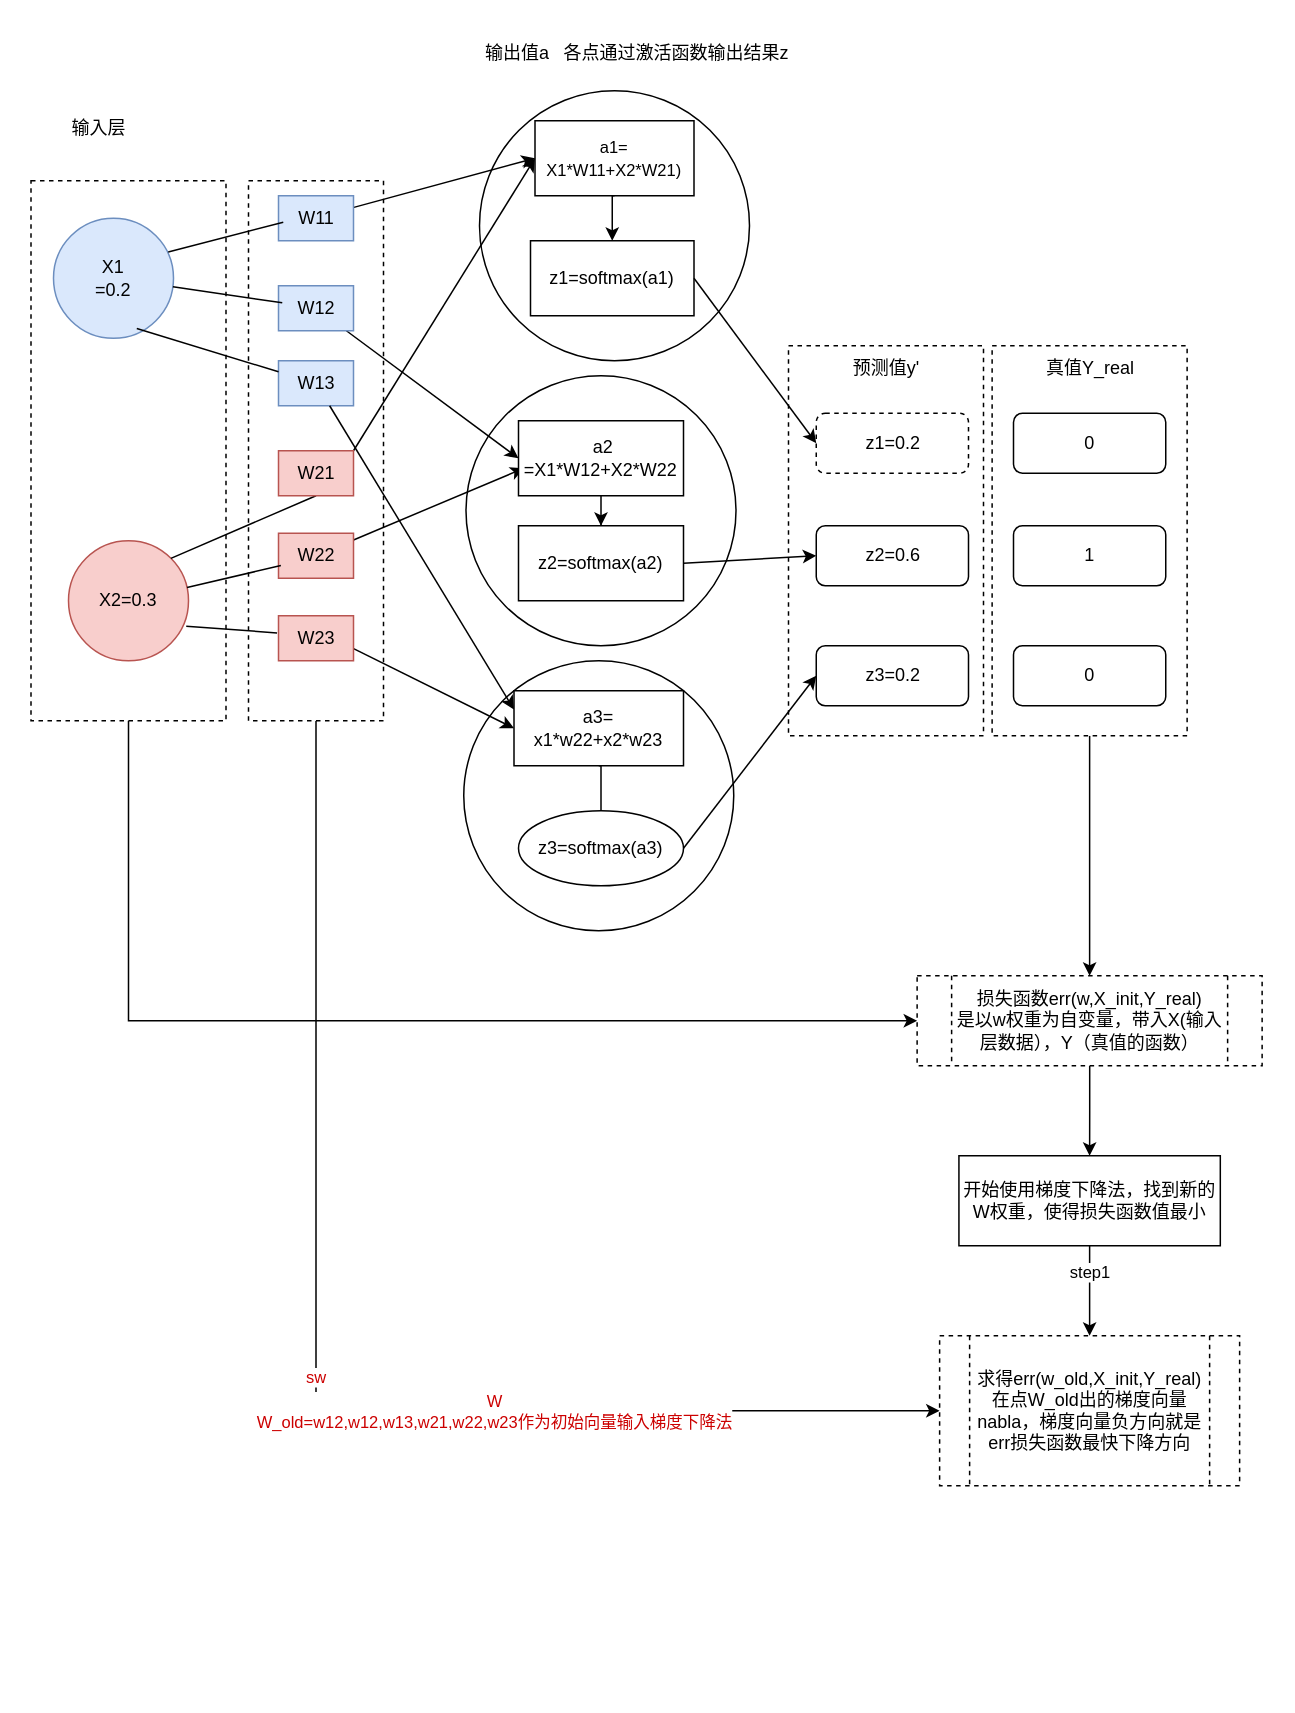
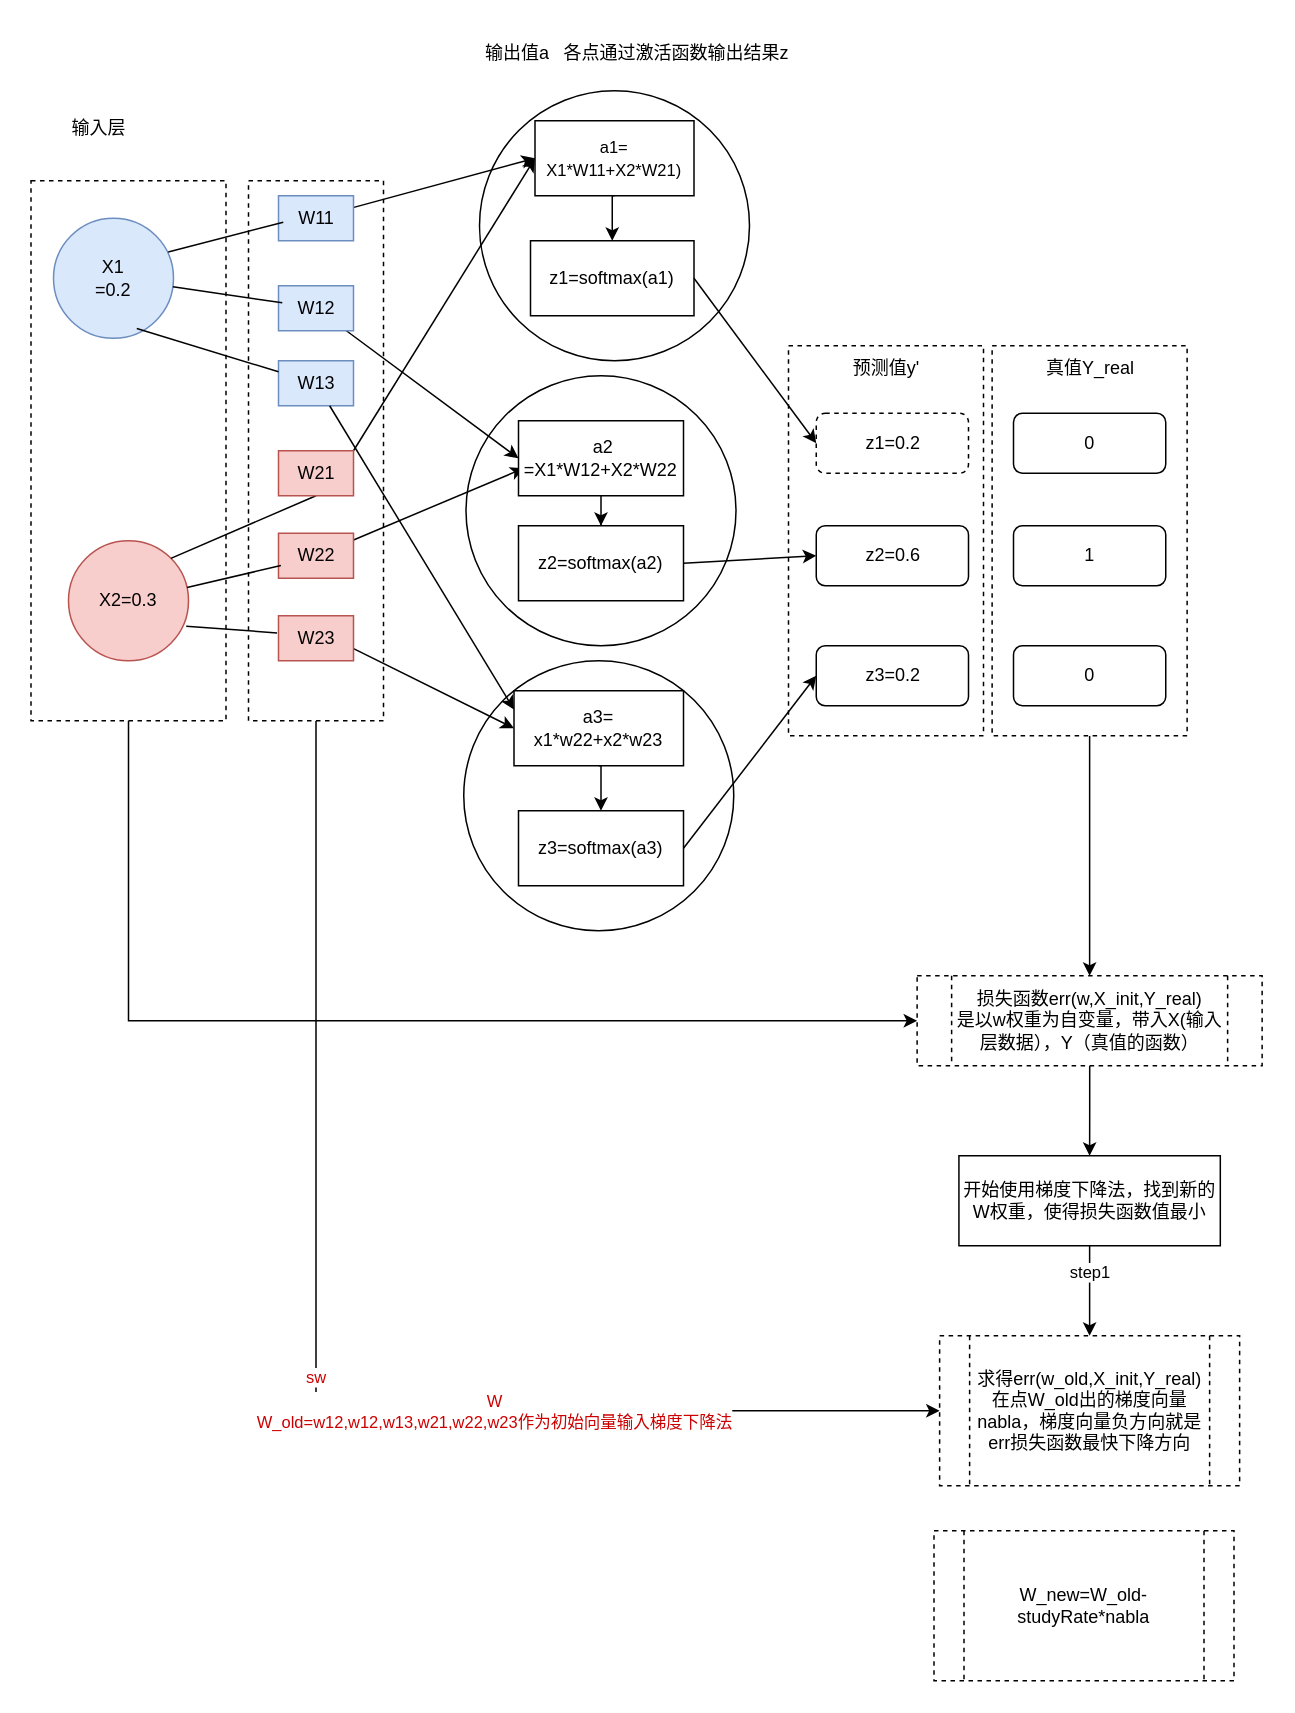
  <mxCell id="0" />
  <mxCell id="1" parent="0" />
  <mxCell id="2" value="" style="rounded=0;whiteSpace=wrap;html=1;dashed=1;" vertex="1" parent="1"><mxGeometry x="20" y="120" width="130" height="360" as="geometry" /></mxCell>
  <mxCell id="3" style="edgeStyle=orthogonalEdgeStyle;rounded=0;orthogonalLoop=1;jettySize=auto;html=1;exitX=0.5;exitY=1;exitDx=0;exitDy=0;entryX=0;entryY=0.5;entryDx=0;entryDy=0;fontColor=#CC0000;" edge="1" parent="1" source="2" target="56"><mxGeometry relative="1" as="geometry" /></mxCell>
  <mxCell id="4" value="sw" style="edgeStyle=orthogonalEdgeStyle;rounded=0;orthogonalLoop=1;jettySize=auto;html=1;exitX=0.5;exitY=1;exitDx=0;exitDy=0;entryX=0;entryY=0.5;entryDx=0;entryDy=0;fontColor=#CC0000;" edge="1" parent="1" source="5" target="57"><mxGeometry relative="1" as="geometry" /></mxCell>
  <mxCell id="5" value="" style="rounded=0;whiteSpace=wrap;html=1;dashed=1;" vertex="1" parent="1"><mxGeometry x="165" y="120" width="90" height="360" as="geometry" /></mxCell>
  <mxCell id="6" style="edgeStyle=orthogonalEdgeStyle;rounded=0;orthogonalLoop=1;jettySize=auto;html=1;entryX=0.5;entryY=0;entryDx=0;entryDy=0;" edge="1" parent="1" source="7" target="56"><mxGeometry relative="1" as="geometry" /></mxCell>
  <mxCell id="7" value="" style="rounded=0;whiteSpace=wrap;html=1;dashed=1;" vertex="1" parent="1"><mxGeometry x="660.75" y="230" width="130" height="260" as="geometry" /></mxCell>
  <mxCell id="8" value="" style="rounded=0;whiteSpace=wrap;html=1;dashed=1;" vertex="1" parent="1"><mxGeometry x="525" y="230" width="130" height="260" as="geometry" /></mxCell>
  <mxCell id="9" value="" style="ellipse;whiteSpace=wrap;html=1;aspect=fixed;" vertex="1" parent="1"><mxGeometry x="308.5" y="440" width="180" height="180" as="geometry" /></mxCell>
  <mxCell id="10" value="" style="ellipse;whiteSpace=wrap;html=1;aspect=fixed;" vertex="1" parent="1"><mxGeometry x="310" y="250" width="180" height="180" as="geometry" /></mxCell>
  <mxCell id="11" value="" style="ellipse;whiteSpace=wrap;html=1;aspect=fixed;" vertex="1" parent="1"><mxGeometry x="319" y="60" width="180" height="180" as="geometry" /></mxCell>
  <mxCell id="12" style="edgeStyle=orthogonalEdgeStyle;rounded=0;orthogonalLoop=1;jettySize=auto;html=1;exitX=0.5;exitY=1;exitDx=0;exitDy=0;" edge="1" parent="1" source="31" target="24"><mxGeometry relative="1" as="geometry"><mxPoint x="419" y="285" as="sourcePoint" /></mxGeometry></mxCell>
  <mxCell id="13" value="X2=0.3" style="ellipse;whiteSpace=wrap;html=1;fillColor=#f8cecc;strokeColor=#b85450;" parent="1" vertex="1"><mxGeometry x="45" y="360" width="80" height="80" as="geometry" /></mxCell>
  <mxCell id="14" value="X1&lt;br&gt;=0.2" style="ellipse;whiteSpace=wrap;html=1;fillColor=#dae8fc;strokeColor=#6c8ebf;" parent="1" vertex="1"><mxGeometry x="35" y="145" width="80" height="80" as="geometry" /></mxCell>
  <mxCell id="15" value="" style="endArrow=classic;html=1;rounded=0;exitX=0.956;exitY=0.281;exitDx=0;exitDy=0;exitPerimeter=0;startArrow=none;entryX=0;entryY=0.5;entryDx=0;entryDy=0;" parent="1" source="32" target="30" edge="1"><mxGeometry width="50" height="50" relative="1" as="geometry"><mxPoint x="175" y="230" as="sourcePoint" /><mxPoint x="325" y="160" as="targetPoint" /></mxGeometry></mxCell>
  <mxCell id="16" value="" style="endArrow=classic;html=1;rounded=0;entryX=0;entryY=0.5;entryDx=0;entryDy=0;startArrow=none;" parent="1" target="31" edge="1" source="34"><mxGeometry width="50" height="50" relative="1" as="geometry"><mxPoint x="185" y="240" as="sourcePoint" /><mxPoint x="305" y="270.6" as="targetPoint" /></mxGeometry></mxCell>
  <mxCell id="17" value="W13" style="text;html=1;align=center;verticalAlign=middle;resizable=0;points=[];autosize=1;strokeColor=#6c8ebf;fillColor=#dae8fc;" parent="1" vertex="1"><mxGeometry x="185" y="240" width="50" height="30" as="geometry" /></mxCell>
  <mxCell id="18" value="" style="endArrow=classic;html=1;rounded=0;exitX=1;exitY=0;exitDx=0;exitDy=0;entryX=0;entryY=0.5;entryDx=0;entryDy=0;startArrow=none;" parent="1" source="22" target="30" edge="1"><mxGeometry width="50" height="50" relative="1" as="geometry"><mxPoint x="385" y="300" as="sourcePoint" /><mxPoint x="302.51" y="152.03" as="targetPoint" /></mxGeometry></mxCell>
  <mxCell id="19" value="" style="endArrow=classic;html=1;rounded=0;entryX=0.033;entryY=0.633;entryDx=0;entryDy=0;entryPerimeter=0;startArrow=none;" parent="1" source="36" target="31" edge="1"><mxGeometry width="50" height="50" relative="1" as="geometry"><mxPoint x="183.284" y="351.716" as="sourcePoint" /><mxPoint x="302.84" y="311.16" as="targetPoint" /></mxGeometry></mxCell>
  <mxCell id="20" value="" style="endArrow=classic;html=1;rounded=0;entryX=0;entryY=0.5;entryDx=0;entryDy=0;exitX=0.981;exitY=0.713;exitDx=0;exitDy=0;exitPerimeter=0;startArrow=none;" parent="1" source="38" target="43" edge="1"><mxGeometry width="50" height="50" relative="1" as="geometry"><mxPoint x="194.677" y="374.93" as="sourcePoint" /><mxPoint x="301.201" y="455.72" as="targetPoint" /></mxGeometry></mxCell>
  <mxCell id="21" value="" style="endArrow=none;html=1;rounded=0;exitX=1;exitY=0;exitDx=0;exitDy=0;entryX=0.5;entryY=1;entryDx=0;entryDy=0;" parent="1" source="13" target="22" edge="1"><mxGeometry width="50" height="50" relative="1" as="geometry"><mxPoint x="173.284" y="341.716" as="sourcePoint" /><mxPoint x="335" y="210" as="targetPoint" /></mxGeometry></mxCell>
  <mxCell id="22" value="W21" style="text;html=1;align=center;verticalAlign=middle;resizable=0;points=[];autosize=1;strokeColor=#b85450;fillColor=#f8cecc;" parent="1" vertex="1"><mxGeometry x="185" y="300" width="50" height="30" as="geometry" /></mxCell>
  <mxCell id="23" value="z1=softmax(a1)" style="rounded=0;whiteSpace=wrap;html=1;" vertex="1" parent="1"><mxGeometry x="353" y="160" width="109" height="50" as="geometry" /></mxCell>
  <mxCell id="24" value="z2=softmax(a2)" style="rounded=0;whiteSpace=wrap;html=1;" vertex="1" parent="1"><mxGeometry x="345" y="350" width="110" height="50" as="geometry" /></mxCell>
- <mxCell id="25" value="z3=softmax(a3)" style="ellipse;whiteSpace=wrap;html=1;" vertex="1" parent="1"><mxGeometry x="345" y="540" width="110" height="50" as="geometry" /></mxCell>
+ <mxCell id="25" value="z3=softmax(a3)" style="rounded=0;whiteSpace=wrap;html=1;" vertex="1" parent="1"><mxGeometry x="345" y="540" width="110" height="50" as="geometry" /></mxCell>
  <mxCell id="26" value="各点通过激活函数输出结果z" style="text;html=1;align=center;verticalAlign=middle;resizable=0;points=[];autosize=1;strokeColor=none;fillColor=none;" vertex="1" parent="1"><mxGeometry x="365" y="20" width="170" height="30" as="geometry" /></mxCell>
  <mxCell id="27" value="输出值a" style="text;html=1;align=center;verticalAlign=middle;resizable=0;points=[];autosize=1;strokeColor=none;fillColor=none;" vertex="1" parent="1"><mxGeometry x="308.5" y="20" width="70" height="30" as="geometry" /></mxCell>
  <mxCell id="28" value="输入层" style="text;html=1;align=center;verticalAlign=middle;resizable=0;points=[];autosize=1;strokeColor=none;fillColor=none;" vertex="1" parent="1"><mxGeometry x="35" y="70" width="60" height="30" as="geometry" /></mxCell>
  <mxCell id="29" style="edgeStyle=orthogonalEdgeStyle;rounded=0;orthogonalLoop=1;jettySize=auto;html=1;exitX=0.5;exitY=1;exitDx=0;exitDy=0;entryX=0.5;entryY=0;entryDx=0;entryDy=0;" edge="1" parent="1" source="30" target="23"><mxGeometry relative="1" as="geometry" /></mxCell>
  <mxCell id="30" value="&lt;span style=&quot;font-size: 11px;&quot;&gt;a1= X1*W11+X2*W21)&lt;/span&gt;" style="rounded=0;whiteSpace=wrap;html=1;" vertex="1" parent="1"><mxGeometry x="356" y="80" width="106" height="50" as="geometry" /></mxCell>
  <mxCell id="31" value="&amp;nbsp;a2&lt;br&gt;=X1*W12+X2*W22" style="rounded=0;whiteSpace=wrap;html=1;" vertex="1" parent="1"><mxGeometry x="345" y="280" width="110" height="50" as="geometry" /></mxCell>
  <mxCell id="32" value="W11" style="text;html=1;align=center;verticalAlign=middle;resizable=0;points=[];autosize=1;strokeColor=#6c8ebf;fillColor=#dae8fc;" parent="1" vertex="1"><mxGeometry x="185" y="130" width="50" height="30" as="geometry" /></mxCell>
  <mxCell id="33" value="" style="endArrow=none;html=1;rounded=0;entryX=0.063;entryY=0.588;entryDx=0;entryDy=0;entryPerimeter=0;exitX=0.956;exitY=0.281;exitDx=0;exitDy=0;exitPerimeter=0;" edge="1" parent="1" source="14" target="32"><mxGeometry width="50" height="50" relative="1" as="geometry"><mxPoint x="161.48" y="152.48" as="sourcePoint" /><mxPoint x="307.19" y="146.44" as="targetPoint" /></mxGeometry></mxCell>
  <mxCell id="34" value="W12" style="text;html=1;align=center;verticalAlign=middle;resizable=0;points=[];autosize=1;strokeColor=#6c8ebf;fillColor=#dae8fc;" parent="1" vertex="1"><mxGeometry x="185" y="190" width="50" height="30" as="geometry" /></mxCell>
  <mxCell id="35" value="" style="endArrow=none;html=1;rounded=0;entryX=0.05;entryY=0.38;entryDx=0;entryDy=0;entryPerimeter=0;" edge="1" parent="1" source="14" target="34"><mxGeometry width="50" height="50" relative="1" as="geometry"><mxPoint x="159.966" y="189.426" as="sourcePoint" /><mxPoint x="305" y="270.6" as="targetPoint" /></mxGeometry></mxCell>
  <mxCell id="36" value="W22" style="text;html=1;align=center;verticalAlign=middle;resizable=0;points=[];autosize=1;strokeColor=#b85450;fillColor=#f8cecc;" parent="1" vertex="1"><mxGeometry x="185" y="355" width="50" height="30" as="geometry" /></mxCell>
  <mxCell id="37" value="" style="endArrow=none;html=1;rounded=0;entryX=0.032;entryY=0.718;entryDx=0;entryDy=0;entryPerimeter=0;" edge="1" parent="1" source="13" target="36"><mxGeometry width="50" height="50" relative="1" as="geometry"><mxPoint x="179.893" y="380.442" as="sourcePoint" /><mxPoint x="302.84" y="311.16" as="targetPoint" /></mxGeometry></mxCell>
  <mxCell id="38" value="W23" style="text;html=1;align=center;verticalAlign=middle;resizable=0;points=[];autosize=1;strokeColor=#b85450;fillColor=#f8cecc;" parent="1" vertex="1"><mxGeometry x="185" y="410" width="50" height="30" as="geometry" /></mxCell>
  <mxCell id="39" value="" style="endArrow=none;html=1;rounded=0;entryX=-0.019;entryY=0.381;entryDx=0;entryDy=0;entryPerimeter=0;exitX=0.981;exitY=0.713;exitDx=0;exitDy=0;exitPerimeter=0;" edge="1" parent="1" source="13" target="38"><mxGeometry width="50" height="50" relative="1" as="geometry"><mxPoint x="183.48" y="417.04" as="sourcePoint" /><mxPoint x="301.201" y="455.72" as="targetPoint" /></mxGeometry></mxCell>
  <mxCell id="40" value="" style="endArrow=none;html=1;rounded=0;entryX=0.694;entryY=0.919;entryDx=0;entryDy=0;entryPerimeter=0;" edge="1" parent="1" source="17" target="14"><mxGeometry width="50" height="50" relative="1" as="geometry"><mxPoint x="25" y="350" as="sourcePoint" /><mxPoint x="75" y="300" as="targetPoint" /></mxGeometry></mxCell>
  <mxCell id="41" value="" style="endArrow=classic;html=1;rounded=0;entryX=0;entryY=0.25;entryDx=0;entryDy=0;startArrow=none;" edge="1" parent="1" source="17" target="43"><mxGeometry width="50" height="50" relative="1" as="geometry"><mxPoint x="195" y="270" as="sourcePoint" /><mxPoint x="321.398" y="427.398" as="targetPoint" /></mxGeometry></mxCell>
- <mxCell id="42" style="edgeStyle=orthogonalEdgeStyle;rounded=0;orthogonalLoop=1;jettySize=auto;html=1;exitX=0.5;exitY=1;exitDx=0;exitDy=0;entryX=0.5;entryY=0;entryDx=0;entryDy=0;endArrow=none;" edge="1" parent="1" source="43" target="25"><mxGeometry relative="1" as="geometry" /></mxCell>
+ <mxCell id="42" style="edgeStyle=orthogonalEdgeStyle;rounded=0;orthogonalLoop=1;jettySize=auto;html=1;exitX=0.5;exitY=1;exitDx=0;exitDy=0;entryX=0.5;entryY=0;entryDx=0;entryDy=0;" edge="1" parent="1" source="43" target="25"><mxGeometry relative="1" as="geometry" /></mxCell>
  <mxCell id="43" value="a3=&lt;br&gt;x1*w22+x2*w23" style="rounded=0;whiteSpace=wrap;html=1;" vertex="1" parent="1"><mxGeometry x="342" y="460" width="113" height="50" as="geometry" /></mxCell>
  <mxCell id="44" value="z1=0.2" style="rounded=1;whiteSpace=wrap;html=1;dashed=1;" vertex="1" parent="1"><mxGeometry x="543.5" y="275" width="101.5" height="40" as="geometry" /></mxCell>
  <mxCell id="45" value="z2=0.6" style="rounded=1;whiteSpace=wrap;html=1;" vertex="1" parent="1"><mxGeometry x="543.5" y="350" width="101.5" height="40" as="geometry" /></mxCell>
  <mxCell id="46" value="z3=0.2" style="rounded=1;whiteSpace=wrap;html=1;" vertex="1" parent="1"><mxGeometry x="543.5" y="430" width="101.5" height="40" as="geometry" /></mxCell>
  <mxCell id="47" value="" style="endArrow=classic;html=1;rounded=0;entryX=0;entryY=0.5;entryDx=0;entryDy=0;exitX=1;exitY=0.5;exitDx=0;exitDy=0;" edge="1" parent="1" source="24" target="45"><mxGeometry width="50" height="50" relative="1" as="geometry"><mxPoint x="385" y="320" as="sourcePoint" /><mxPoint x="435" y="270" as="targetPoint" /></mxGeometry></mxCell>
  <mxCell id="48" value="" style="endArrow=classic;html=1;rounded=0;entryX=0;entryY=0.5;entryDx=0;entryDy=0;exitX=1;exitY=0.5;exitDx=0;exitDy=0;" edge="1" parent="1" source="25" target="46"><mxGeometry width="50" height="50" relative="1" as="geometry"><mxPoint x="465" y="385" as="sourcePoint" /><mxPoint x="553.5" y="320" as="targetPoint" /></mxGeometry></mxCell>
  <mxCell id="49" value="" style="endArrow=classic;html=1;rounded=0;exitX=1;exitY=0.5;exitDx=0;exitDy=0;entryX=0;entryY=0.5;entryDx=0;entryDy=0;" edge="1" parent="1" source="23" target="44"><mxGeometry width="50" height="50" relative="1" as="geometry"><mxPoint x="605" y="190" as="sourcePoint" /><mxPoint x="655" y="140" as="targetPoint" /></mxGeometry></mxCell>
  <mxCell id="50" value="0" style="rounded=1;whiteSpace=wrap;html=1;" vertex="1" parent="1"><mxGeometry x="675" y="275" width="101.5" height="40" as="geometry" /></mxCell>
  <mxCell id="51" value="1" style="rounded=1;whiteSpace=wrap;html=1;" vertex="1" parent="1"><mxGeometry x="675" y="350" width="101.5" height="40" as="geometry" /></mxCell>
  <mxCell id="52" value="0" style="rounded=1;whiteSpace=wrap;html=1;" vertex="1" parent="1"><mxGeometry x="675" y="430" width="101.5" height="40" as="geometry" /></mxCell>
  <mxCell id="53" value="真值Y_real" style="text;html=1;align=center;verticalAlign=middle;resizable=0;points=[];autosize=1;strokeColor=none;fillColor=none;" vertex="1" parent="1"><mxGeometry x="685.75" y="230" width="80" height="30" as="geometry" /></mxCell>
  <mxCell id="54" value="预测值y'" style="text;html=1;align=center;verticalAlign=middle;resizable=0;points=[];autosize=1;strokeColor=none;fillColor=none;" vertex="1" parent="1"><mxGeometry x="555" y="230" width="70" height="30" as="geometry" /></mxCell>
  <mxCell id="55" style="edgeStyle=orthogonalEdgeStyle;rounded=0;orthogonalLoop=1;jettySize=auto;html=1;entryX=0.5;entryY=0;entryDx=0;entryDy=0;fontColor=#000000;" edge="1" parent="1" source="56" target="58"><mxGeometry relative="1" as="geometry" /></mxCell>
  <mxCell id="56" value="损失函数err(w,X_init,Y_real)&lt;br&gt;是以w权重为自变量，带入X(输入层数据），Y（真值的函数）" style="shape=process;whiteSpace=wrap;html=1;backgroundOutline=1;dashed=1;" vertex="1" parent="1"><mxGeometry x="610.75" y="650" width="230" height="60" as="geometry" /></mxCell>
  <mxCell id="57" value="求得err(w_old,X_init,Y_real)在点W_old出的梯度向量nabla，梯度向量负方向就是err损失函数最快下降方向" style="shape=process;whiteSpace=wrap;html=1;backgroundOutline=1;dashed=1;" vertex="1" parent="1"><mxGeometry x="625.75" y="890" width="200" height="100" as="geometry" /></mxCell>
  <mxCell id="58" value="&lt;font color=&quot;#000000&quot;&gt;开始使用梯度下降法，找到新的W权重，使得损失函数值最小&lt;/font&gt;" style="rounded=0;whiteSpace=wrap;html=1;fontColor=#CC0000;strokeColor=#000000;" vertex="1" parent="1"><mxGeometry x="638.62" y="770" width="174.25" height="60" as="geometry" /></mxCell>
  <mxCell id="59" value="" style="endArrow=classic;html=1;rounded=0;fontColor=#000000;entryX=0.5;entryY=0;entryDx=0;entryDy=0;exitX=0.5;exitY=1;exitDx=0;exitDy=0;" edge="1" parent="1" source="58" target="57"><mxGeometry width="50" height="50" relative="1" as="geometry"><mxPoint x="385" y="730" as="sourcePoint" /><mxPoint x="435" y="680" as="targetPoint" /></mxGeometry></mxCell>
  <mxCell id="60" value="step1" style="edgeLabel;html=1;align=center;verticalAlign=middle;resizable=0;points=[];fontColor=#000000;" vertex="1" connectable="0" parent="59"><mxGeometry x="-0.4" relative="1" as="geometry"><mxPoint as="offset" /></mxGeometry></mxCell>
  <mxCell id="61" value="W&lt;br&gt;W_old=w12,w12,w13,w21,w22,w23作为初始向量输入梯度下降法" style="edgeLabel;html=1;align=center;verticalAlign=middle;resizable=0;points=[];fontColor=#CC0000;" vertex="1" connectable="0" parent="1"><mxGeometry x="328" y="940" as="geometry" /></mxCell>
+ <mxCell id="62" value="W_new=W_old-studyRate*nabla" style="shape=process;whiteSpace=wrap;html=1;backgroundOutline=1;dashed=1;" vertex="1" parent="1"><mxGeometry x="622" y="1020" width="200" height="100" as="geometry" /></mxCell>
